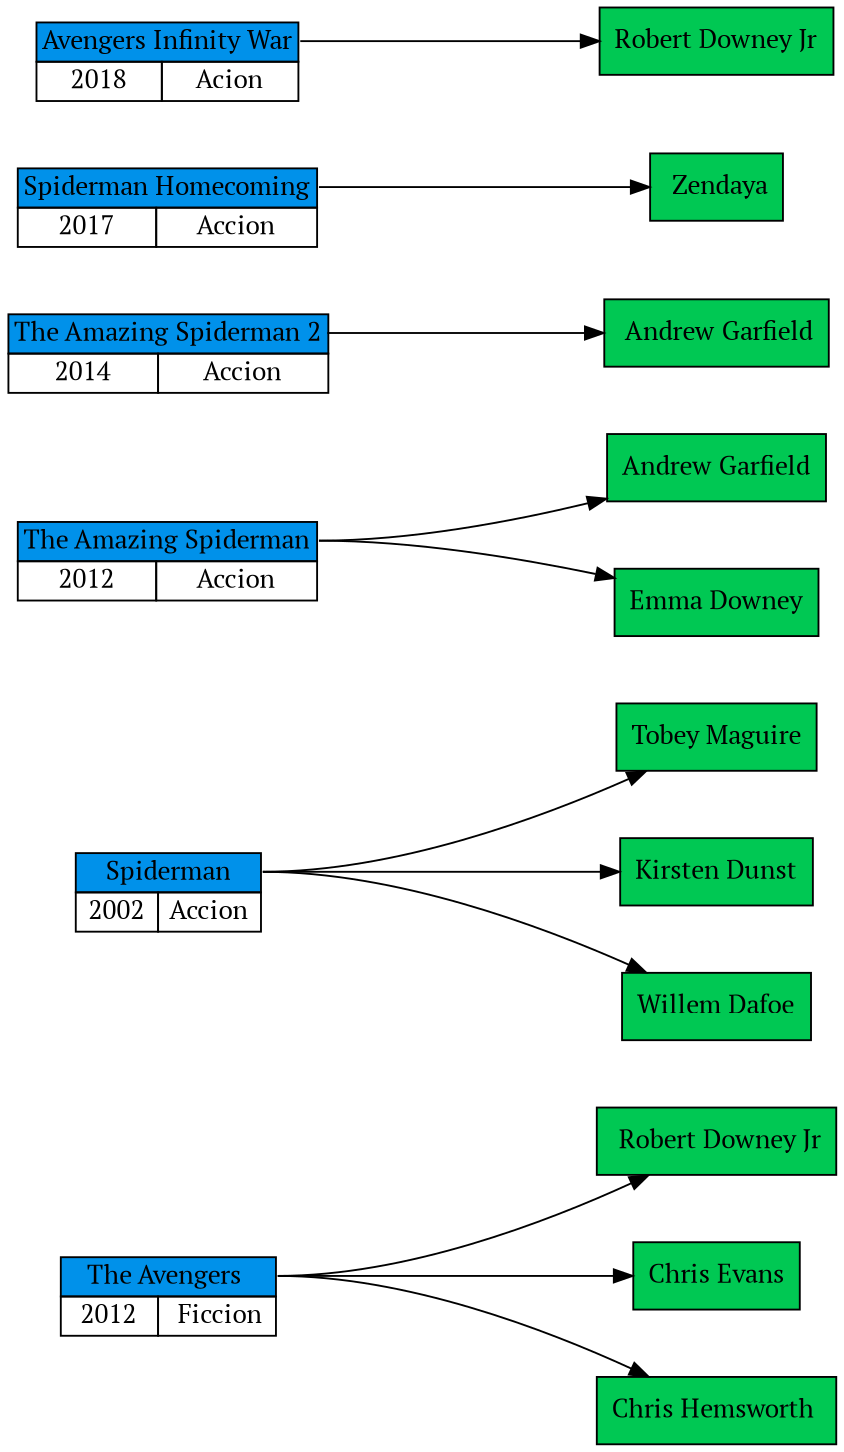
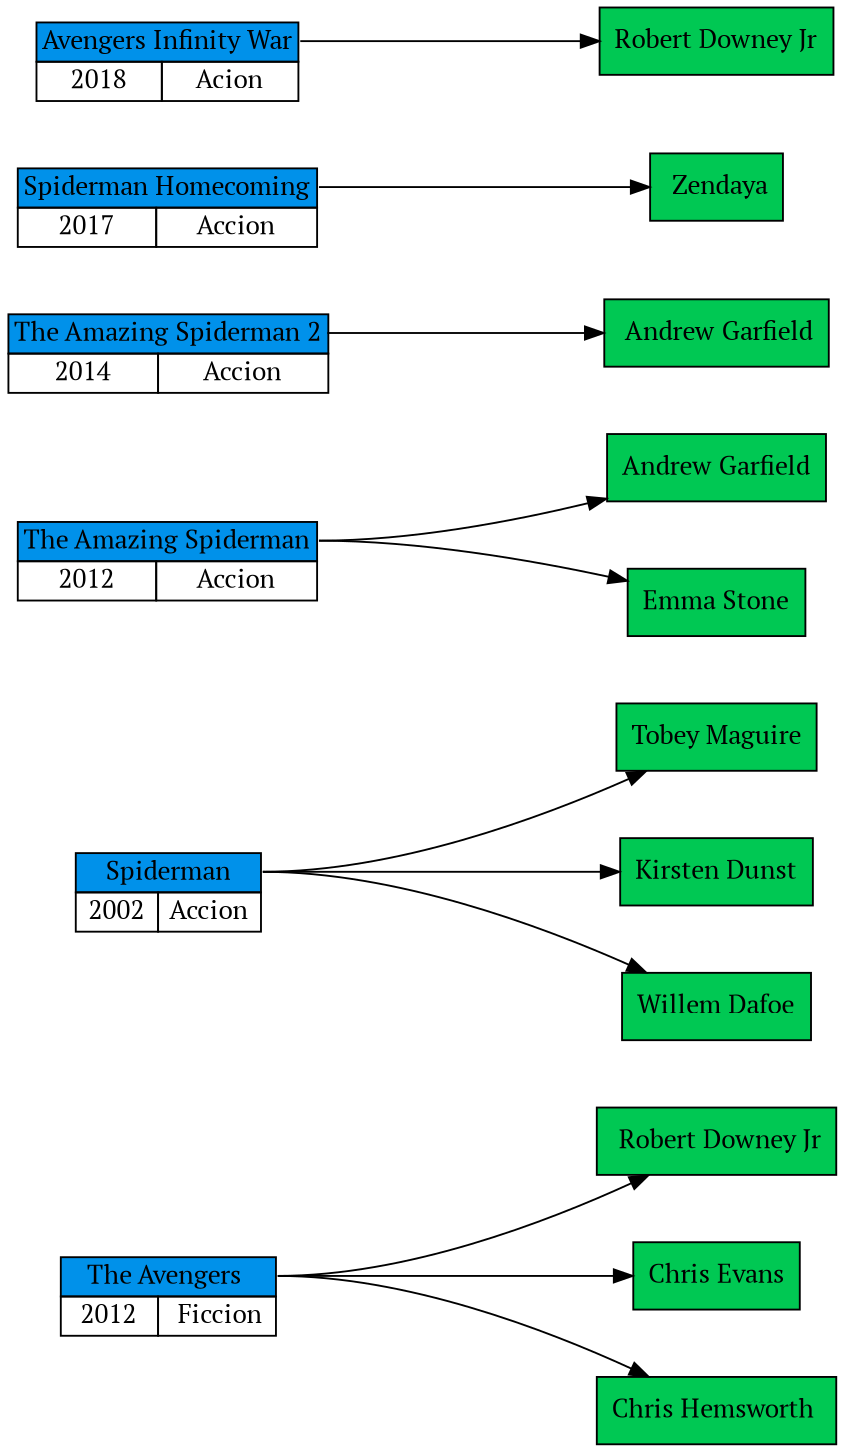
  digraph {
    fontname="PT Serif"
    nodesep=0.5
    rankdir=LR
    ranksep=2
    node [fontname="PT Serif" shape=box fillcolor="#00c853" style=filled]
    edge [fontname="PT Serif" tailport=p1]
    n1 [label=<         <table border="0" cellborder="1" cellspacing="0">         <tr><td bgcolor="#0091ea" port="p1" colspan="2">The Avengers </td></tr>         <tr><td>  2012  </td><td>  Ficcion </td></tr>         </table>> shape=plain fillcolor="" style=""]
    " Robert Downey Jr"
    "Chris Evans"
    "Chris Hemsworth "
    n5 [label=<         <table border="0" cellborder="1" cellspacing="0">         <tr><td bgcolor="#0091ea" port="p1" colspan="2">Spiderman</td></tr>         <tr><td> 2002 </td><td> Accion </td></tr>         </table>> shape=plain fillcolor="" style=""]
    "Tobey Maguire"
    "Kirsten Dunst"
    "Willem Dafoe"
    n9 [label=<         <table border="0" cellborder="1" cellspacing="0">         <tr><td bgcolor="#0091ea" port="p1" colspan="2">The Amazing Spiderman</td></tr>         <tr><td> 2012 </td><td> Accion </td></tr>         </table>> shape=plain fillcolor="" style=""]
    "Andrew Garfield"
-   "Emma Stone" [label="Emma Downey"]
+   "Emma Stone"
    n12 [label=<         <table border="0" cellborder="1" cellspacing="0">         <tr><td bgcolor="#0091ea" port="p1" colspan="2">The Amazing Spiderman 2</td></tr>         <tr><td> 2014 </td><td> Accion </td></tr>         </table>> shape=plain fillcolor="" style=""]
    " Andrew Garfield"
    n14 [label=<         <table border="0" cellborder="1" cellspacing="0">         <tr><td bgcolor="#0091ea" port="p1" colspan="2">Spiderman Homecoming</td></tr>         <tr><td> 2017 </td><td> Accion </td></tr>         </table>> shape=plain fillcolor="" style=""]
    " Zendaya"
    n16 [label=<         <table border="0" cellborder="1" cellspacing="0">         <tr><td bgcolor="#0091ea" port="p1" colspan="2">Avengers Infinity War</td></tr>         <tr><td> 2018 </td><td> Acion </td></tr>         </table>> shape=plain fillcolor="" style=""]
    "Robert Downey Jr"
    n1 -> " Robert Downey Jr"
    n1 -> "Chris Evans"
    n1 -> "Chris Hemsworth "
    n5 -> "Tobey Maguire"
    n5 -> "Kirsten Dunst"
    n5 -> "Willem Dafoe"
    n9 -> "Andrew Garfield"
    n9 -> "Emma Stone"
    n12 -> " Andrew Garfield"
    n14 -> " Zendaya"
    n16 -> "Robert Downey Jr"
  }
